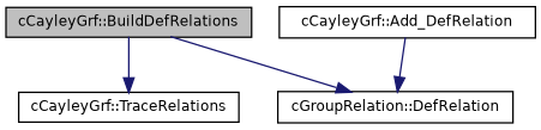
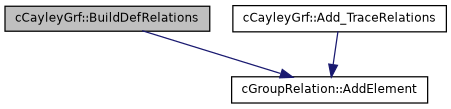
  digraph {
    rankdir=TB
    node [color=black fillcolor=white fontname=Helvetica fontsize=10 shape=record style=filled]
    edge [color=midnightblue fontname=Helvetica fontsize=10 labelfontname=Helvetica labelfontsize=10 style=solid]
    n1 [fillcolor=grey75 fontcolor=black height=0.2 label="cCayleyGrf::BuildDefRelations" width=0.4]
-   n2 [height=0.2 label="cCayleyGrf::TraceRelations" width=0.4]
-   n3 [height=0.2 label="cGroupRelation::DefRelation" width=0.4]
-   n4 [height=0.2 label="cCayleyGrf::Add_DefRelation" width=0.4]
-   n1 -> n2
+   n3 [height=0.2 label="cGroupRelation::AddElement" width=0.4]
+   n4 [height=0.2 label="cCayleyGrf::Add_TraceRelations" width=0.4]
    n1 -> n3
    n4 -> n3
  }
